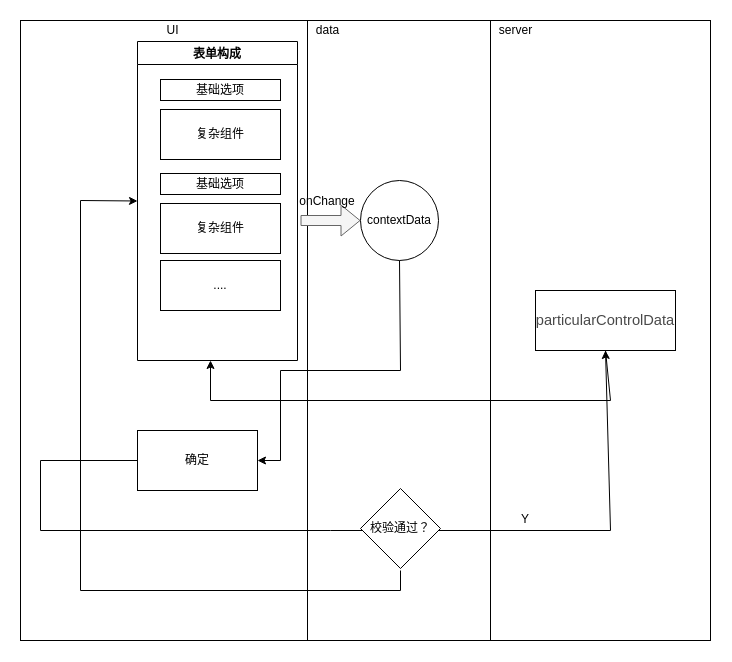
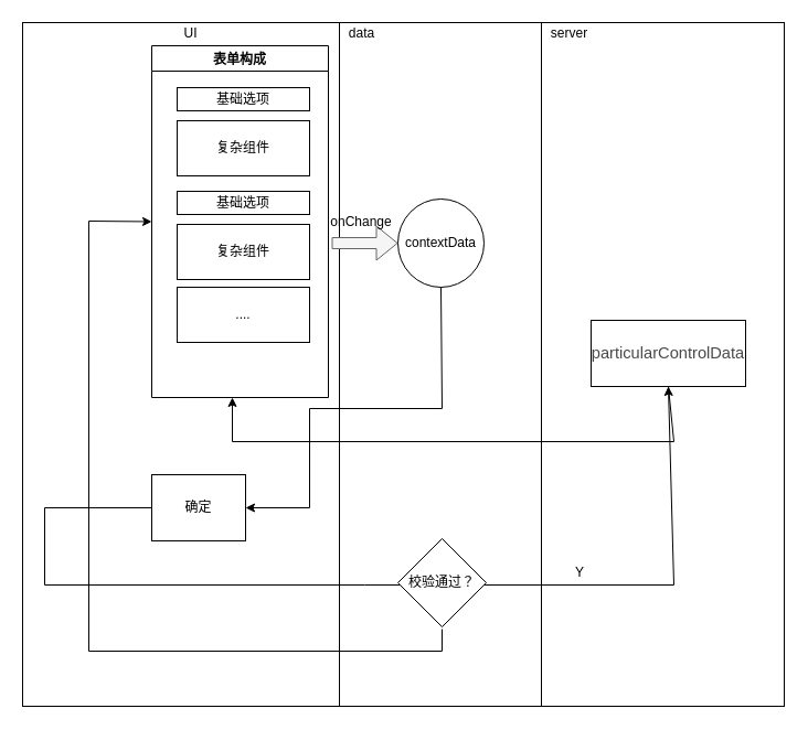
  <mxCell id="0" />
  <mxCell id="1" parent="0" />
  <mxCell id="2" value="" style="rounded=0;whiteSpace=wrap;html=1;fillColor=none;" vertex="1" parent="1"><mxGeometry x="490" y="20" width="220" height="620" as="geometry" /></mxCell>
  <mxCell id="3" value="" style="rounded=0;whiteSpace=wrap;html=1;fillColor=none;" vertex="1" parent="1"><mxGeometry x="307" y="20" width="183" height="620" as="geometry" /></mxCell>
  <mxCell id="4" value="" style="rounded=0;whiteSpace=wrap;html=1;fillColor=none;" vertex="1" parent="1"><mxGeometry x="20" y="20" width="287" height="620" as="geometry" /></mxCell>
  <mxCell id="5" value="基础选项" style="rounded=0;whiteSpace=wrap;html=1;" vertex="1" parent="1"><mxGeometry x="160" y="79" width="120" height="21" as="geometry" /></mxCell>
  <mxCell id="6" value="复杂组件" style="rounded=0;whiteSpace=wrap;html=1;" vertex="1" parent="1"><mxGeometry x="160" y="109" width="120" height="50" as="geometry" /></mxCell>
  <mxCell id="7" value="UI" style="text;html=1;align=center;verticalAlign=middle;resizable=0;points=[];autosize=1;strokeColor=none;fillColor=none;" vertex="1" parent="1"><mxGeometry x="157" y="20" width="30" height="20" as="geometry" /></mxCell>
  <mxCell id="8" value="data" style="text;html=1;align=center;verticalAlign=middle;resizable=0;points=[];autosize=1;strokeColor=none;fillColor=none;" vertex="1" parent="1"><mxGeometry x="307" y="20" width="40" height="20" as="geometry" /></mxCell>
  <mxCell id="9" value="server" style="text;html=1;align=center;verticalAlign=middle;resizable=0;points=[];autosize=1;strokeColor=none;fillColor=none;" vertex="1" parent="1"><mxGeometry x="490" y="20" width="50" height="20" as="geometry" /></mxCell>
  <mxCell id="10" value="表单构成" style="swimlane;strokeColor=default;fillColor=default;" vertex="1" parent="1"><mxGeometry x="137" y="41" width="160" height="319" as="geometry" /></mxCell>
  <mxCell id="11" value="...." style="rounded=0;whiteSpace=wrap;html=1;" vertex="1" parent="10"><mxGeometry x="23" y="219" width="120" height="50" as="geometry" /></mxCell>
  <mxCell id="12" value="基础选项" style="rounded=0;whiteSpace=wrap;html=1;" vertex="1" parent="1"><mxGeometry x="160" y="173" width="120" height="21" as="geometry" /></mxCell>
  <mxCell id="13" value="复杂组件" style="rounded=0;whiteSpace=wrap;html=1;" vertex="1" parent="1"><mxGeometry x="160" y="203" width="120" height="50" as="geometry" /></mxCell>
  <mxCell id="14" value="&lt;span data-shimo-docs=&quot;[[20,&amp;quot;particularControl&amp;quot;]]&quot;&gt;&lt;p style=&quot;line-height: 1.7;margin-bottom: 0pt;margin-top: 0pt;font-size: 11pt;color: #494949;&quot;&gt;&lt;span class=&quot;ql-author-298895&quot;&gt;particularControlData&lt;/span&gt;&lt;/p&gt;&lt;/span&gt;" style="rounded=0;whiteSpace=wrap;html=1;" vertex="1" parent="1"><mxGeometry x="535" y="290" width="140" height="60" as="geometry" /></mxCell>
  <mxCell id="15" value="" style="endArrow=classic;html=1;rounded=0;exitX=0.5;exitY=1;exitDx=0;exitDy=0;" edge="1" parent="1" source="14"><mxGeometry width="50" height="50" relative="1" as="geometry"><mxPoint x="740" y="360" as="sourcePoint" /><mxPoint x="210" y="360" as="targetPoint" /><Array as="points"><mxPoint x="610" y="400" /><mxPoint x="210" y="400" /></Array></mxGeometry></mxCell>
  <mxCell id="16" value="" style="shape=flexArrow;endArrow=classic;html=1;rounded=0;entryX=0;entryY=0.5;entryDx=0;entryDy=0;fillColor=#f5f5f5;strokeColor=#666666;" edge="1" parent="1" target="17"><mxGeometry width="50" height="50" relative="1" as="geometry"><mxPoint x="300" y="220" as="sourcePoint" /><mxPoint x="350" y="170" as="targetPoint" /></mxGeometry></mxCell>
  <mxCell id="17" value="contextData" style="ellipse;whiteSpace=wrap;html=1;" vertex="1" parent="1"><mxGeometry x="360" y="180" width="78" height="80" as="geometry" /></mxCell>
  <mxCell id="18" value="onChange" style="text;html=1;strokeColor=none;fillColor=none;align=center;verticalAlign=middle;whiteSpace=wrap;rounded=0;" vertex="1" parent="1"><mxGeometry x="297" y="185.5" width="60" height="30" as="geometry" /></mxCell>
- <mxCell id="19" value="确定" style="rounded=0;whiteSpace=wrap;html=1;" vertex="1" parent="1"><mxGeometry x="137" y="430" width="120" height="60" as="geometry" /></mxCell>
+ <mxCell id="19" value="确定" style="rounded=0;whiteSpace=wrap;html=1;" vertex="1" parent="1"><mxGeometry x="137" y="430" width="85" height="60" as="geometry" /></mxCell>
  <mxCell id="20" value="" style="endArrow=classic;html=1;rounded=0;exitX=0.5;exitY=1;exitDx=0;exitDy=0;entryX=1;entryY=0.5;entryDx=0;entryDy=0;" edge="1" parent="1" source="17" target="19"><mxGeometry width="50" height="50" relative="1" as="geometry"><mxPoint x="370" y="330" as="sourcePoint" /><mxPoint x="420" y="280" as="targetPoint" /><Array as="points"><mxPoint x="400" y="370" /><mxPoint x="280" y="370" /><mxPoint x="280" y="460" /></Array></mxGeometry></mxCell>
  <mxCell id="21" value="" style="endArrow=classic;html=1;rounded=0;exitX=0;exitY=0.5;exitDx=0;exitDy=0;entryX=0.5;entryY=1;entryDx=0;entryDy=0;" edge="1" parent="1" source="19" target="14"><mxGeometry width="50" height="50" relative="1" as="geometry"><mxPoint x="130" y="530" as="sourcePoint" /><mxPoint x="180" y="480" as="targetPoint" /><Array as="points"><mxPoint x="40" y="460" /><mxPoint x="40" y="530" /><mxPoint x="330" y="530" /><mxPoint x="610" y="530" /></Array></mxGeometry></mxCell>
  <mxCell id="22" value="校验通过？" style="rhombus;whiteSpace=wrap;html=1;" vertex="1" parent="1"><mxGeometry x="360" y="488" width="80" height="80" as="geometry" /></mxCell>
  <mxCell id="23" value="Y" style="text;html=1;strokeColor=none;fillColor=none;align=center;verticalAlign=middle;whiteSpace=wrap;rounded=0;" vertex="1" parent="1"><mxGeometry x="495" y="504" width="60" height="30" as="geometry" /></mxCell>
  <mxCell id="24" value="" style="endArrow=classic;html=1;rounded=0;entryX=0;entryY=0.5;entryDx=0;entryDy=0;" edge="1" parent="1" target="10"><mxGeometry width="50" height="50" relative="1" as="geometry"><mxPoint x="400" y="570" as="sourcePoint" /><mxPoint x="500" y="630" as="targetPoint" /><Array as="points"><mxPoint x="400" y="590" /><mxPoint x="80" y="590" /><mxPoint x="80" y="200" /></Array></mxGeometry></mxCell>
